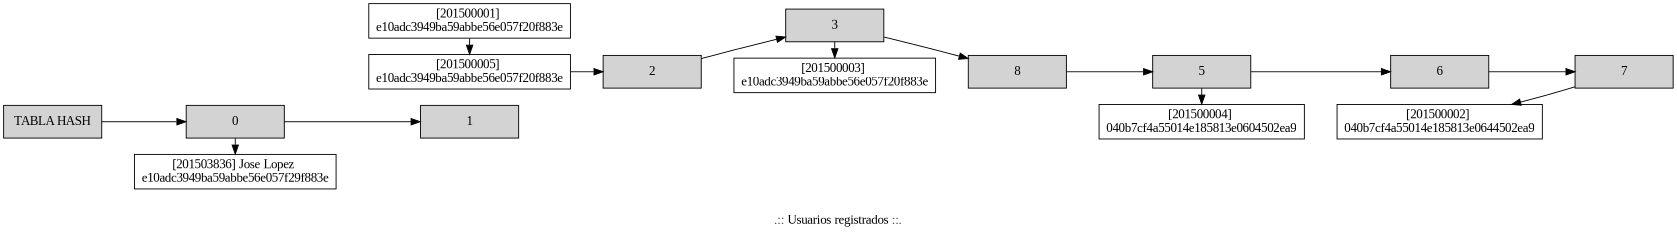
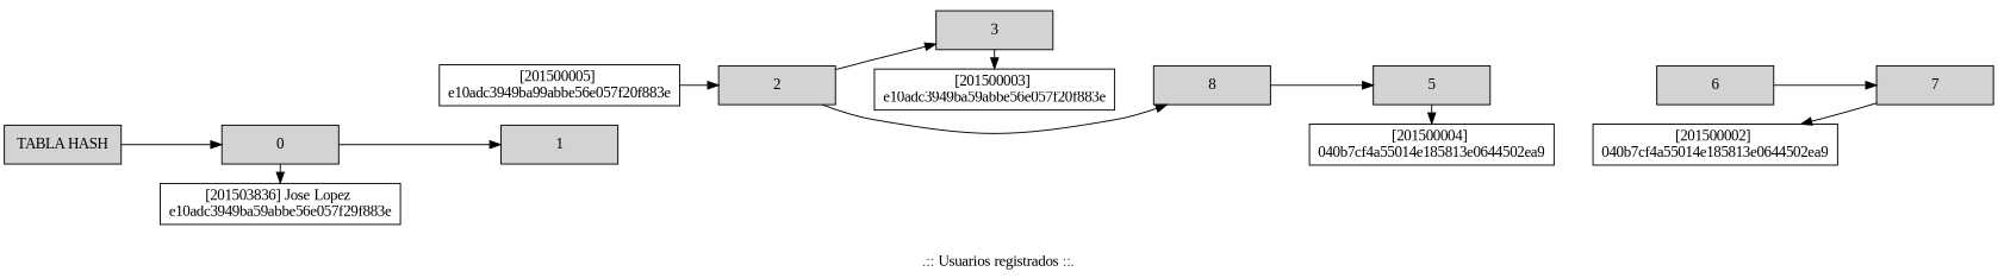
  digraph {
    fontname="Liberation Serif"
    label=".:: Usuarios registrados ::."
    rankdir=LR
    node [fontname="Liberation Serif" group=0 shape=box style=filled]
    edge [fontname="Liberation Serif"]
    n1 [group=1 label=0 width=1.5]
    n2 [group=1 label="[201503836] Jose Lopez \ne10adc3949ba59abbe56e057f29f883e" width=1 style=""]
    n3 [label=1 width=1.5]
-   n4 [group=1 label="[201500001] \ne10adc3949ba59abbe56e057f20f883e" width=1 style=""]
-   n5 [group=2 label="[201500005] \ne10adc3949ba59abbe56e057f20f883e" width=1 style=""]
+   n5 [group=2 label="[201500005] \ne10adc3949ba99abbe56e057f20f883e" width=1 style=""]
    n6 [label=2 width=1.5]
    n7 [label=3 width=1.5]
    n8 [group=10 label="[201500003] \ne10adc3949ba59abbe56e057f20f883e" width=1 style=""]
    n9 [label=8 width=1.5]
    n10 [label=5 width=1.5]
-   n11 [group=10 label="[201500004] \n040b7cf4a55014e185813e0604502ea9" width=1 style=""]
+   n11 [group=10 label="[201500004] \n040b7cf4a55014e185813e0644502ea9" width=1 style=""]
    n12 [label=6 width=1.5]
    n13 [group=20 label="[201500002] \n040b7cf4a55014e185813e0644502ea9" width=1 style=""]
    n14 [label=7 width=1.5]
    n15 [label="TABLA HASH" width=1.5]
    subgraph sub_1 {
      rank=same
      n1
      n2
    }
    subgraph sub_2 {
      rank=same
      n3
-     n4
      n5
    }
    subgraph sub_3 {
      rank=same
      n6
    }
    subgraph sub_4 {
      rank=same
      n7
      n8
    }
    subgraph sub_5 {
      rank=same
      n9
    }
    subgraph sub_6 {
      rank=same
      n10
      n11
    }
    subgraph sub_7 {
      rank=same
      n12
      n13
    }
    subgraph sub_8 {
      rank=same
      n14
    }
    n1 -> n2
    n1 -> n3
-   n4 -> n5
    n5 -> n6
    n6 -> n7
    n7 -> n8
-   n7 -> n9
+   n6 -> n9
    n9 -> n10
    n10 -> n11
-   n10 -> n12
    n12 -> n14
    n14 -> n13
    n15 -> n1
  }
